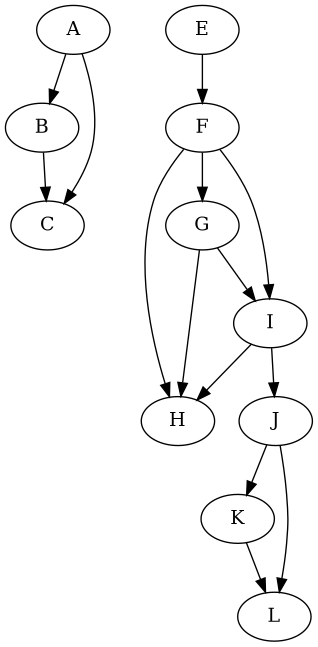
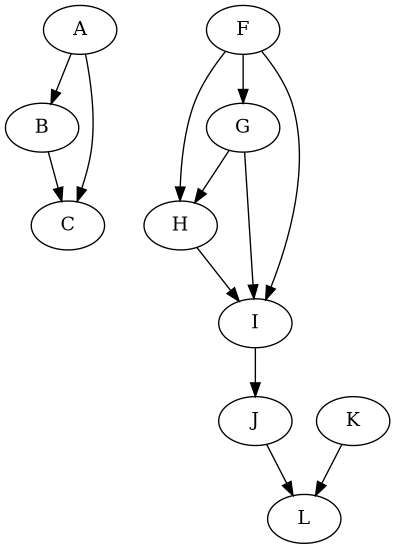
  digraph {
    n1 [label=A]
    n2 [label=B]
    n3 [label=C]
-   n4 [label=E]
    n5 [label=F]
    n6 [label=G]
    n7 [label=H]
    n8 [label=I]
    n9 [label=J]
    n10 [label=K]
    n11 [label=L]
    n1 -> n2
    n1 -> n3
    n2 -> n3
-   n4 -> n5
    n5 -> n6
    n5 -> n7
    n5 -> n8
    n6 -> n7
    n6 -> n8
-   n8 -> n7
+   n7 -> n8
    n8 -> n9
-   n9 -> n10
    n9 -> n11
    n10 -> n11
  }
